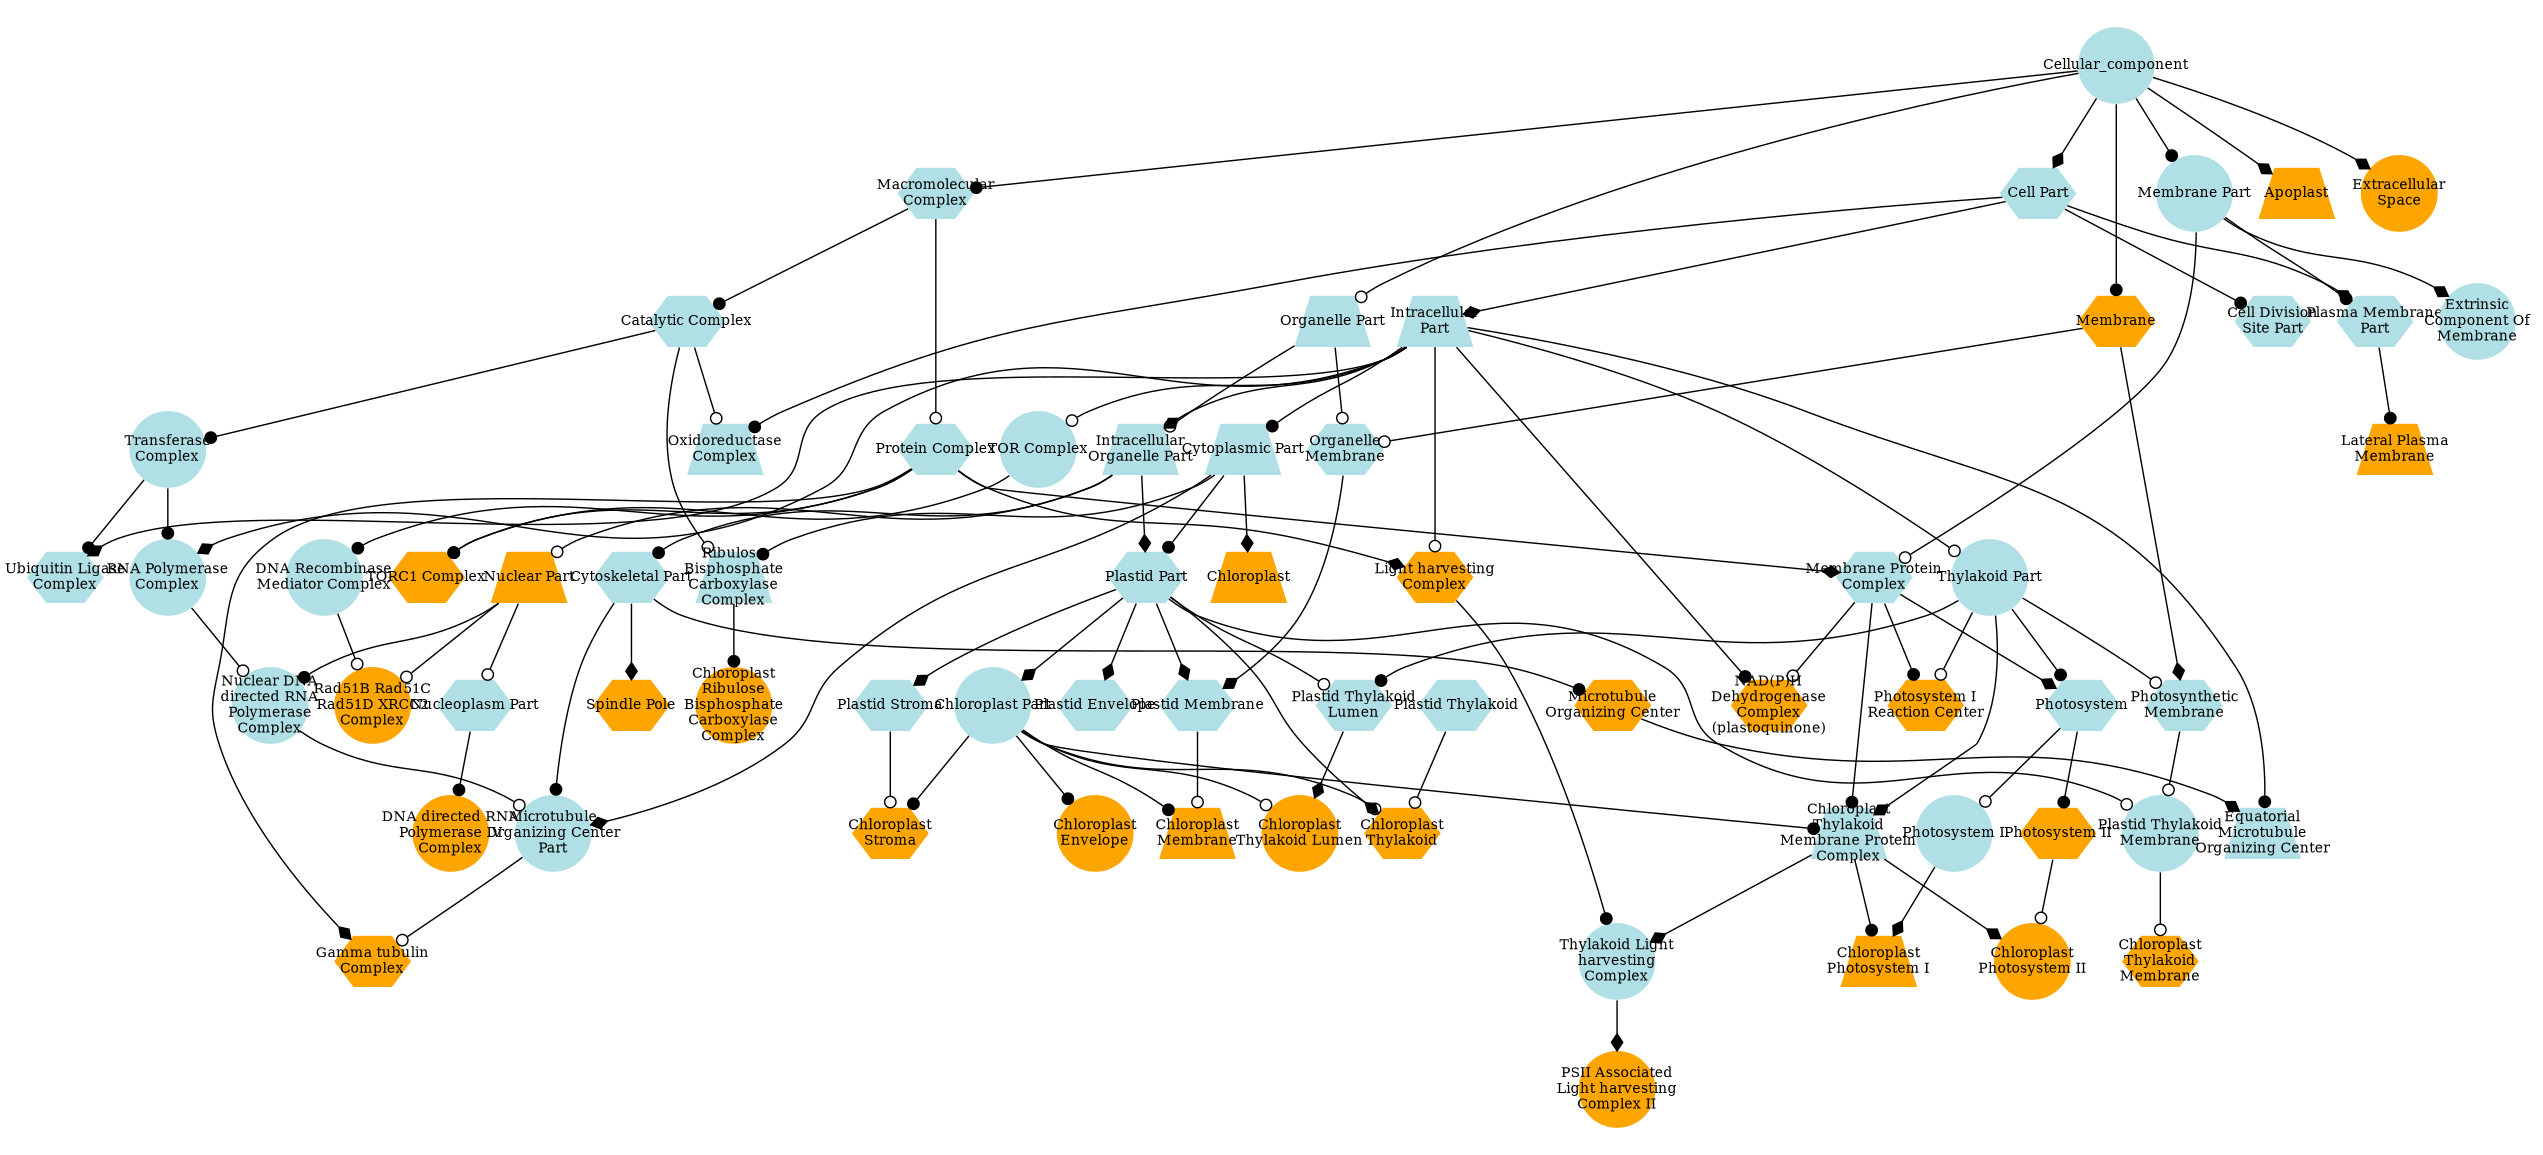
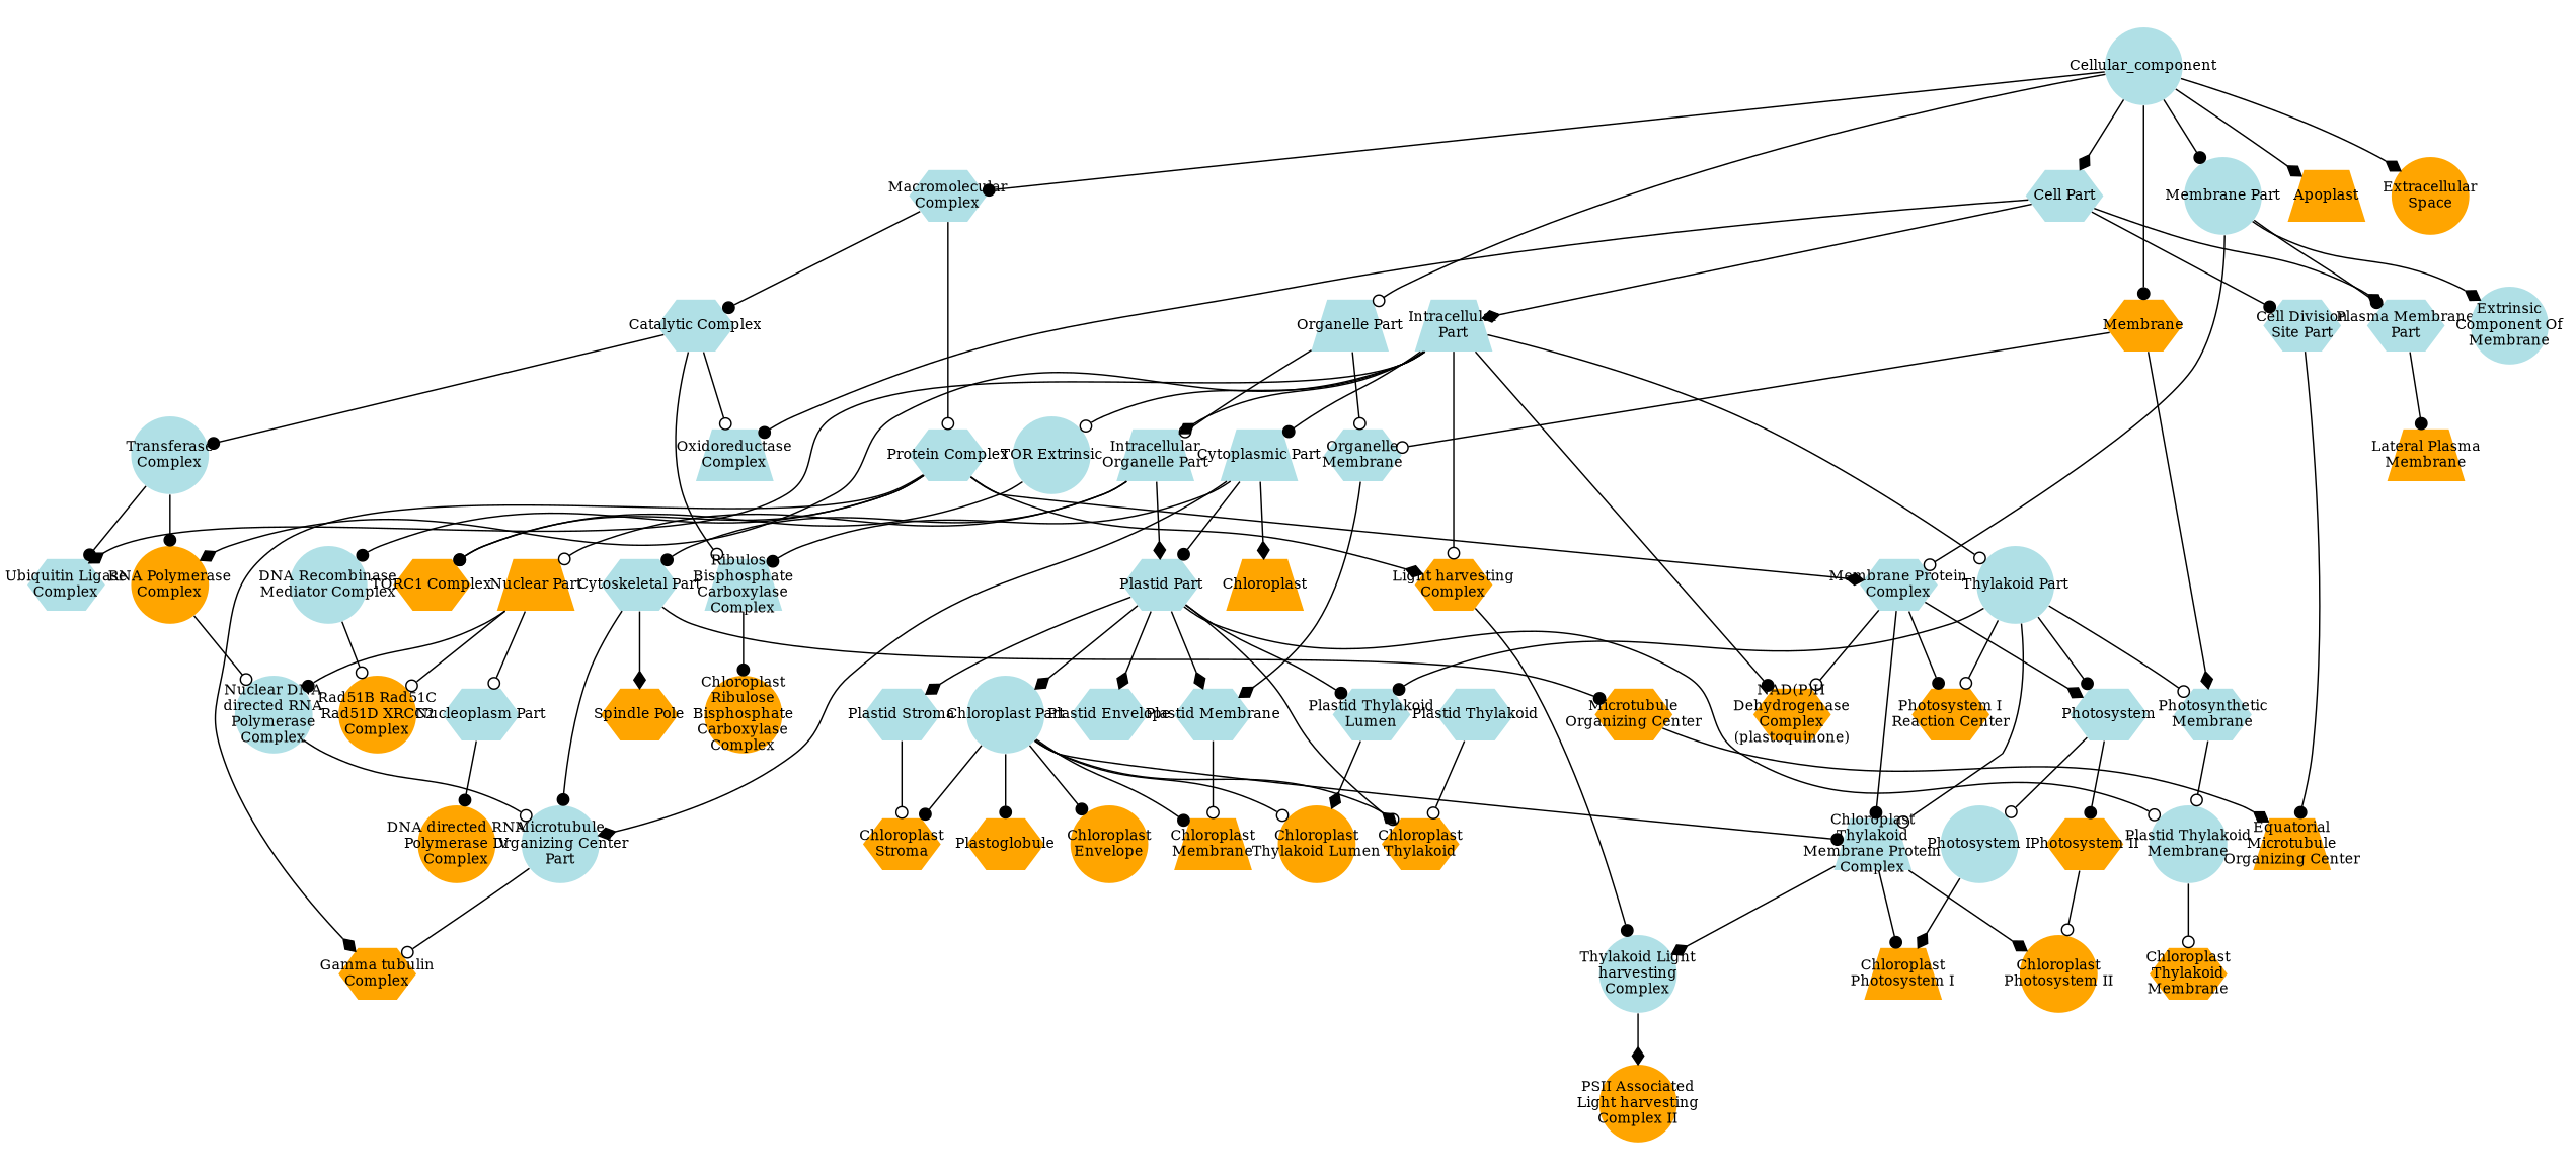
  digraph {
    node [color=transparent fillcolor=powderblue fixedsize=true fontsize=10 shape=hexagon style=filled]
    edge [arrowhead=dot color="#000000" lty=solid]
    n1 [label=Cellular_component shape=circle width=0.75]
    n2 [label="Cell Part" width=0.75]
    n3 [label="Macromolecular\nComplex" width=0.75]
    n4 [label="Membrane Part" shape=circle width=0.75]
    n5 [label="Organelle Part" shape=trapezium width=0.75]
    n6 [fillcolor=orange label=Membrane width=0.75]
    n7 [fillcolor=orange label=Apoplast shape=trapezium width=0.75]
    n8 [fillcolor=orange label="Extracellular\nSpace" shape=circle width=0.75]
    n9 [label="Intracellular\nPart" shape=trapezium width=0.75]
    n10 [label="Oxidoreductase\nComplex" shape=trapezium width=0.75]
    n11 [label="Cell Division\nSite Part" width=0.75]
    n12 [label="Plasma Membrane\nPart" width=0.75]
    n13 [label="Protein Complex" width=0.75]
    n14 [label="Catalytic Complex" width=0.75]
    n15 [label="Membrane Protein\nComplex" width=0.75]
    n16 [label="Extrinsic\nComponent Of\nMembrane" shape=circle width=0.75]
    n17 [label="Intracellular\nOrganelle Part" shape=trapezium width=0.75]
    n18 [label="Organelle\nMembrane" width=0.75]
    n19 [label="Photosynthetic\nMembrane" width=0.75]
    n20 [label="Thylakoid Part" shape=circle width=0.75]
    n21 [label="Cytoplasmic Part" shape=trapezium width=0.75]
    n22 [fillcolor=orange label="Light harvesting\nComplex" width=0.75]
    n23 [fillcolor=orange label="NAD(P)H\nDehydrogenase\nComplex\n(plastoquinone)" width=0.75]
-   n24 [label="RNA Polymerase\nComplex" shape=circle width=0.75]
+   n24 [fillcolor=orange label="RNA Polymerase\nComplex" shape=circle width=0.75]
    n25 [label="Ubiquitin Ligase\nComplex" width=0.75]
-   n26 [label="TOR Complex" shape=circle width=0.75]
-   n27 [label="Equatorial\nMicrotubule\nOrganizing Center" shape=trapezium width=0.75]
+   n26 [label="TOR Extrinsic" shape=circle width=0.75]
+   n27 [fillcolor=orange label="Equatorial\nMicrotubule\nOrganizing Center" shape=trapezium width=0.75]
    n28 [fillcolor=orange label="Lateral Plasma\nMembrane" shape=trapezium width=0.75]
    n29 [label=Photosystem width=0.75]
    n30 [label="Chloroplast\nThylakoid\nMembrane Protein\nComplex" shape=trapezium width=0.75]
    n31 [label="Plastid Thylakoid\nLumen" width=0.75]
    n32 [fillcolor=orange label="Photosystem I\nReaction Center" width=0.75]
    n33 [label="Plastid Part" width=0.75]
    n34 [label="Cytoskeletal Part" width=0.75]
    n35 [fillcolor=orange label="Nuclear Part" shape=trapezium width=0.75]
    n36 [label="Ribulose\nBisphosphate\nCarboxylase\nComplex" shape=trapezium width=0.75]
    n37 [label="Microtubule\nOrganizing Center\nPart" shape=circle width=0.75]
    n38 [fillcolor=orange label=Chloroplast shape=trapezium width=0.75]
    n39 [label="Thylakoid Light\nharvesting\nComplex" shape=circle width=0.75]
    n40 [label="Nuclear DNA\ndirected RNA\nPolymerase\nComplex" shape=circle width=0.75]
    n41 [fillcolor=orange label="TORC1 Complex" width=0.75]
    n42 [label="Photosystem I" shape=circle width=0.75]
    n43 [fillcolor=orange label="Photosystem II" width=0.75]
    n44 [label="Plastid Thylakoid\nMembrane" shape=circle width=0.75]
    n45 [fillcolor=orange label="Chloroplast\nPhotosystem I" shape=trapezium width=0.75]
    n46 [fillcolor=orange label="Chloroplast\nPhotosystem II" shape=circle width=0.75]
    n47 [fillcolor=orange label="Chloroplast\nThylakoid Lumen" shape=circle width=0.75]
    n48 [fillcolor=orange label="Gamma tubulin\nComplex" width=0.75]
    n49 [label="DNA Recombinase\nMediator Complex" shape=circle width=0.75]
    n50 [label="Transferase\nComplex" shape=circle width=0.75]
    n51 [fillcolor=orange label="Rad51B Rad51C\nRad51D XRCC2\nComplex" shape=circle width=0.75]
    n52 [label="Plastid Membrane" width=0.75]
    n53 [label="Chloroplast Part" shape=circle width=0.75]
    n54 [label="Plastid Envelope" width=0.75]
    n55 [label="Plastid Stroma" width=0.75]
    n56 [fillcolor=orange label="Chloroplast\nThylakoid" width=0.75]
    n57 [fillcolor=orange label="Spindle Pole" width=0.75]
    n58 [fillcolor=orange label="Microtubule\nOrganizing Center" width=0.75]
    n59 [label="Nucleoplasm Part" width=0.75]
    n60 [fillcolor=orange label="Chloroplast\nRibulose\nBisphosphate\nCarboxylase\nComplex" shape=circle width=0.75]
    n61 [label="Plastid Thylakoid" width=0.75]
+   n62 [fillcolor=orange label=Plastoglobule width=0.75]
    n63 [fillcolor=orange label="Chloroplast\nEnvelope" shape=circle width=0.75]
    n64 [fillcolor=orange label="Chloroplast\nMembrane" shape=trapezium width=0.75]
    n65 [fillcolor=orange label="Chloroplast\nStroma" width=0.75]
    n66 [fillcolor=orange label="Chloroplast\nThylakoid\nMembrane" width=0.75]
    n67 [fillcolor=orange label="PSII Associated\nLight harvesting\nComplex II" shape=circle width=0.75]
    n68 [fillcolor=orange label="DNA directed RNA\nPolymerase IV\nComplex" shape=circle width=0.75]
    n1 -> n2 [arrowhead=diamond]
    n1 -> n3
    n1 -> n4
    n1 -> n5 [arrowhead=odot]
    n1 -> n6
    n1 -> n7 [arrowhead=diamond]
    n1 -> n8 [arrowhead=diamond]
    n2 -> n9 [arrowhead=diamond]
    n2 -> n10
    n2 -> n11
    n2 -> n12 [arrowhead=diamond]
    n3 -> n13 [arrowhead=odot]
    n3 -> n14
    n4 -> n12
    n4 -> n15 [arrowhead=odot]
    n4 -> n16 [arrowhead=diamond]
    n5 -> n17 [arrowhead=odot]
    n5 -> n18 [arrowhead=odot]
    n6 -> n18 [arrowhead=odot]
    n6 -> n19 [arrowhead=diamond]
    n9 -> n17 [arrowhead=diamond]
    n9 -> n20 [arrowhead=odot]
    n9 -> n21
    n9 -> n22 [arrowhead=odot]
    n9 -> n23
    n9 -> n24 [arrowhead=diamond]
    n9 -> n25 [arrowhead=diamond]
    n9 -> n26 [arrowhead=odot]
-   n9 -> n27
+   n11 -> n27
    n12 -> n28
    n13 -> n15 [arrowhead=diamond]
    n13 -> n22 [arrowhead=diamond]
    n13 -> n41
    n13 -> n48 [arrowhead=diamond]
    n13 -> n49
    n14 -> n10 [arrowhead=odot]
    n14 -> n36 [arrowhead=odot]
    n14 -> n50
    n15 -> n23 [arrowhead=odot]
    n15 -> n29 [arrowhead=diamond]
    n15 -> n30
    n15 -> n32
    n17 -> n33 [arrowhead=diamond]
    n17 -> n34
    n17 -> n35 [arrowhead=odot]
    n18 -> n52 [arrowhead=diamond]
    n19 -> n44 [arrowhead=odot]
    n20 -> n19 [arrowhead=odot]
    n20 -> n29
-   n20 -> n30 [arrowhead=diamond]
+   n20 -> n30 [arrowhead=odot]
    n20 -> n31
    n20 -> n32 [arrowhead=odot]
    n21 -> n33
    n21 -> n36
    n21 -> n37 [arrowhead=diamond]
    n21 -> n38 [arrowhead=diamond]
    n22 -> n39
    n24 -> n40 [arrowhead=odot]
    n26 -> n41
    n29 -> n42 [arrowhead=odot]
    n29 -> n43
    n30 -> n39 [arrowhead=diamond]
    n30 -> n45
    n30 -> n46 [arrowhead=diamond]
    n31 -> n47 [arrowhead=diamond]
-   n33 -> n31 [arrowhead=odot]
+   n33 -> n31
    n33 -> n44 [arrowhead=odot]
    n33 -> n52 [arrowhead=diamond]
    n33 -> n53 [arrowhead=diamond]
    n33 -> n54 [arrowhead=diamond]
    n33 -> n55 [arrowhead=diamond]
    n33 -> n56 [arrowhead=diamond]
    n34 -> n37
    n34 -> n57 [arrowhead=diamond]
    n34 -> n58
    n35 -> n40
    n35 -> n51 [arrowhead=odot]
    n35 -> n59 [arrowhead=odot]
    n36 -> n60
    n37 -> n48 [arrowhead=odot]
    n39 -> n67 [arrowhead=diamond]
    n40 -> n37 [arrowhead=odot]
    n42 -> n45 [arrowhead=diamond]
    n43 -> n46 [arrowhead=odot]
    n44 -> n66 [arrowhead=odot]
    n49 -> n51 [arrowhead=odot]
    n50 -> n24
    n50 -> n25
    n52 -> n64 [arrowhead=odot]
    n53 -> n30
    n53 -> n47 [arrowhead=odot]
    n53 -> n56 [arrowhead=odot]
+   n53 -> n62
    n53 -> n63
    n53 -> n64
    n53 -> n65
    n55 -> n65 [arrowhead=odot]
    n58 -> n27 [arrowhead=diamond]
    n59 -> n68
    n61 -> n56 [arrowhead=odot]
  }
